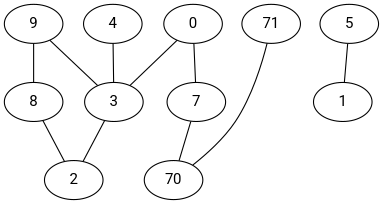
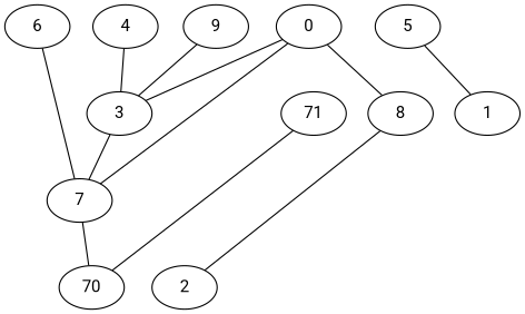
  strict graph {
    fontname=Roboto
    node [fontname=Roboto weight=0]
    edge [fontname=Roboto weight=0]
    9
    8
    3
    2
    5
    1
    n7 [label=71]
    n8 [label=70]
    4
+   6
    7
    0
-   9 -- 8
+   0 -- 8
    9 -- 3
    8 -- 2
-   3 -- 2
+   3 -- 7
    5 -- 1
    n7 -- n8
    4 -- 3
+   6 -- 7
    7 -- n8
    0 -- 3
    0 -- 7
  }
